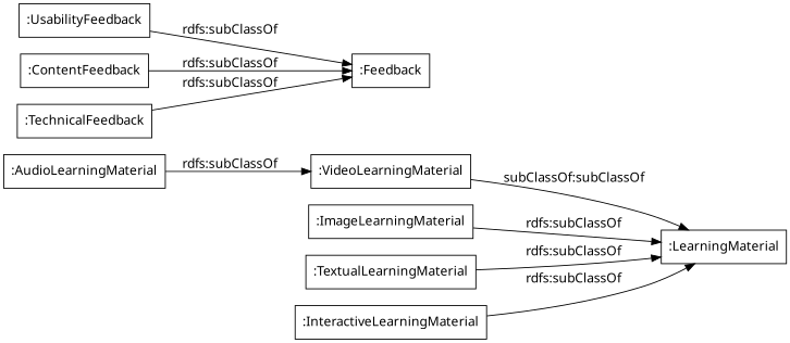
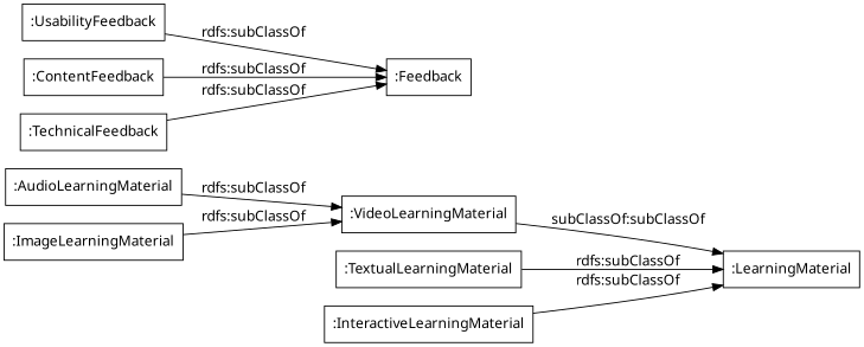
  digraph {
    fontname="Noto Sans"
    rankdir=LR
    node [color=black fontname="Noto Sans" shape=rectangle]
    edge [fontname="Noto Sans"]
    ":AudioLearningMaterial"
    ":VideoLearningMaterial"
    ":LearningMaterial"
    ":UsabilityFeedback"
    ":Feedback"
    ":ImageLearningMaterial"
    ":TextualLearningMaterial"
    ":ContentFeedback"
    ":InteractiveLearningMaterial"
    ":TechnicalFeedback"
    ":AudioLearningMaterial" -> ":VideoLearningMaterial" [label="rdfs:subClassOf"]
    ":VideoLearningMaterial" -> ":LearningMaterial" [label="subClassOf:subClassOf"]
    ":UsabilityFeedback" -> ":Feedback" [label="rdfs:subClassOf"]
-   ":ImageLearningMaterial" -> ":LearningMaterial" [label="rdfs:subClassOf"]
+   ":ImageLearningMaterial" -> ":VideoLearningMaterial" [label="rdfs:subClassOf"]
    ":TextualLearningMaterial" -> ":LearningMaterial" [label="rdfs:subClassOf"]
    ":ContentFeedback" -> ":Feedback" [label="rdfs:subClassOf"]
    ":InteractiveLearningMaterial" -> ":LearningMaterial" [label="rdfs:subClassOf"]
    ":TechnicalFeedback" -> ":Feedback" [label="rdfs:subClassOf"]
  }
